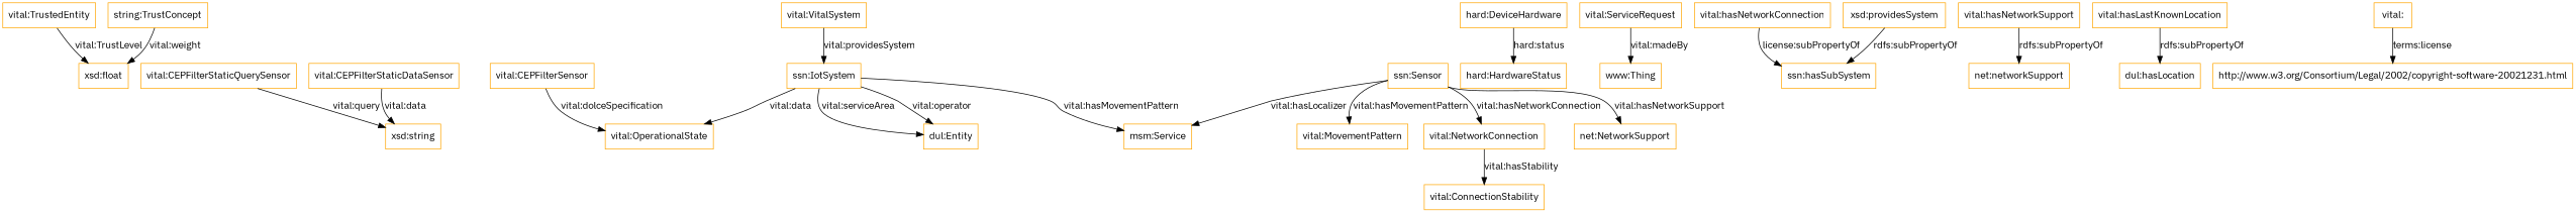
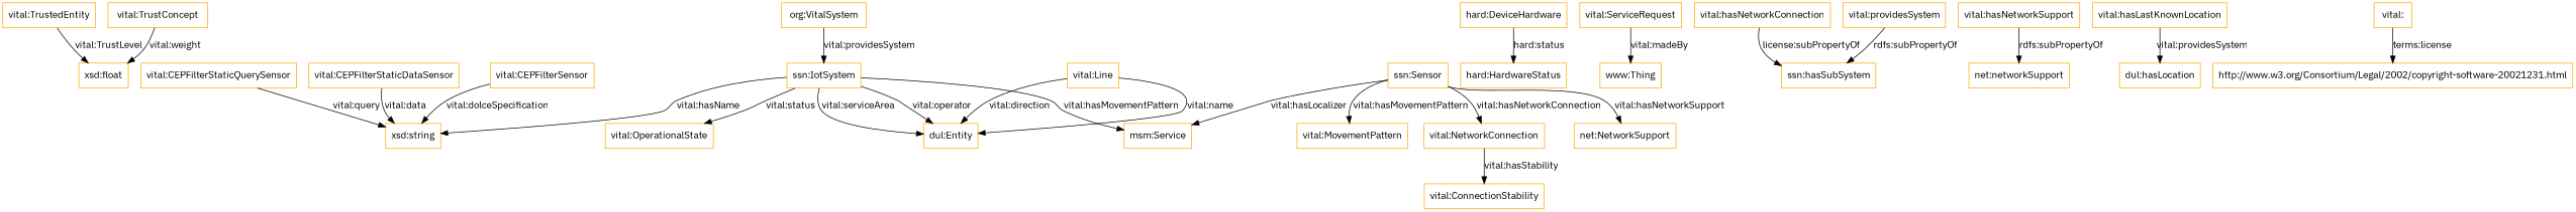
  digraph {
    fontname="IBM Plex Sans"
    rankdir=TB
    node [color=orange fontname="IBM Plex Sans" shape=rectangle]
    edge [fontname="IBM Plex Sans"]
    "vital:TrustedEntity"
    "xsd:float"
-   "vital:TrustConcept" [label="string:TrustConcept"]
+   "vital:TrustConcept"
    "vital:CEPFilterSensor"
    "xsd:string"
-   "vital:VitalSystem"
+   "vital:VitalSystem" [label="org:VitalSystem"]
    "ssn:IotSystem"
    "dul:Entity"
    "vital:OperationalState"
    "msm:Service"
    "ssn:Sensor"
    "vital:MovementPattern"
    "vital:NetworkConnection"
    "net:NetworkSupport"
    "vital:ConnectionStability"
    "vital:CEPFilterStaticDataSensor"
    "hard:DeviceHardware"
    "hard:HardwareStatus"
    n19 [label="www:Thing"]
    "vital:ServiceRequest"
    "vital:CEPFilterStaticQuerySensor"
+   "vital:Line"
    "vital:hasNetworkConnection"
    "ssn:hasSubSystem"
    "vital:hasNetworkSupport"
    "net:networkSupport"
    "vital:hasLastKnownLocation"
    "dul:hasLocation"
-   "vital:providesSystem" [label="xsd:providesSystem"]
+   "vital:providesSystem"
    "vital:"
    "http://www.w3.org/Consortium/Legal/2002/copyright-software-20021231.html"
    "vital:TrustedEntity" -> "xsd:float" [label="vital:TrustLevel"]
    "vital:TrustConcept" -> "xsd:float" [label="vital:weight"]
-   "vital:CEPFilterSensor" -> "vital:OperationalState" [label="vital:dolceSpecification"]
+   "vital:CEPFilterSensor" -> "xsd:string" [label="vital:dolceSpecification"]
    "vital:VitalSystem" -> "ssn:IotSystem" [label="vital:providesSystem"]
+   "ssn:IotSystem" -> "xsd:string" [label="vital:hasName"]
    "ssn:IotSystem" -> "dul:Entity" [label="vital:operator"]
    "ssn:IotSystem" -> "dul:Entity" [label="vital:serviceArea"]
-   "ssn:IotSystem" -> "vital:OperationalState" [label="vital:data"]
+   "ssn:IotSystem" -> "vital:OperationalState" [label="vital:status"]
    "ssn:IotSystem" -> "msm:Service" [label="vital:hasMovementPattern"]
    "ssn:Sensor" -> "msm:Service" [label="vital:hasLocalizer"]
    "ssn:Sensor" -> "vital:MovementPattern" [label="vital:hasMovementPattern"]
    "ssn:Sensor" -> "vital:NetworkConnection" [label="vital:hasNetworkConnection"]
    "ssn:Sensor" -> "net:NetworkSupport" [label="vital:hasNetworkSupport"]
    "vital:NetworkConnection" -> "vital:ConnectionStability" [label="vital:hasStability"]
    "vital:CEPFilterStaticDataSensor" -> "xsd:string" [label="vital:data"]
    "hard:DeviceHardware" -> "hard:HardwareStatus" [label="hard:status"]
    "vital:ServiceRequest" -> n19 [label="vital:madeBy"]
    "vital:CEPFilterStaticQuerySensor" -> "xsd:string" [label="vital:query"]
+   "vital:Line" -> "dul:Entity" [label="vital:name"]
+   "vital:Line" -> "dul:Entity" [label="vital:direction"]
    "vital:hasNetworkConnection" -> "ssn:hasSubSystem" [label="license:subPropertyOf"]
    "vital:hasNetworkSupport" -> "net:networkSupport" [label="rdfs:subPropertyOf"]
-   "vital:hasLastKnownLocation" -> "dul:hasLocation" [label="rdfs:subPropertyOf"]
+   "vital:hasLastKnownLocation" -> "dul:hasLocation" [label="vital:providesSystem"]
    "vital:providesSystem" -> "ssn:hasSubSystem" [label="rdfs:subPropertyOf"]
    "vital:" -> "http://www.w3.org/Consortium/Legal/2002/copyright-software-20021231.html" [label="terms:license"]
  }
